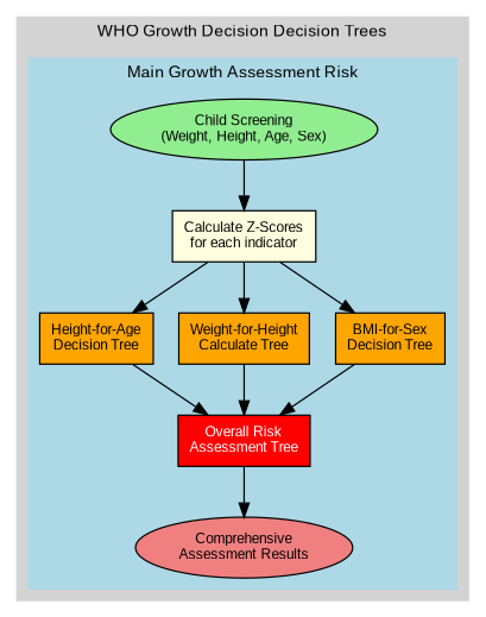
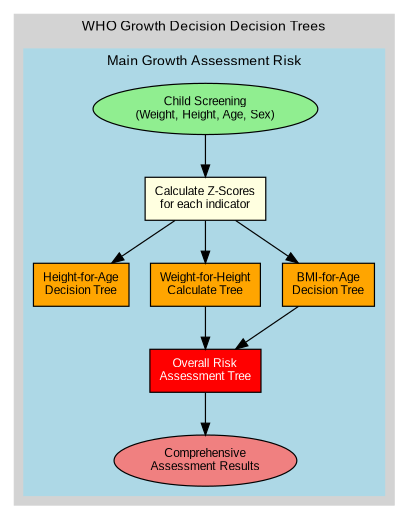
  digraph {
    bgcolor=white
    fontname=Arial
    fontsize=12
    rankdir=TB
    node [fillcolor=orange fontname=Arial fontsize=10 shape=box style=filled]
    edge [fontname=Arial fontsize=9]
    n1 [fillcolor=lightgreen label="Child Screening\n(Weight, Height, Age, Sex)" shape=ellipse]
    n2 [fillcolor=lightyellow label="Calculate Z-Scores\nfor each indicator"]
    n3 [label="Height-for-Age\nDecision Tree"]
    n4 [label="Weight-for-Height\nCalculate Tree"]
-   n5 [label="BMI-for-Sex\nDecision Tree"]
+   n5 [label="BMI-for-Age\nDecision Tree"]
    n6 [fillcolor=red fontcolor=white label="Overall Risk\nAssessment Tree"]
    n7 [fillcolor=lightcoral label="Comprehensive\nAssessment Results" shape=ellipse]
    subgraph cluster_1 {
      color=lightgray
      label="WHO Growth Decision Decision Trees"
      style=filled
      subgraph cluster_2 {
        color=lightblue
        label="Main Growth Assessment Risk"
        style=filled
        n1
        n2
        n3
        n4
        n5
        n6
        n7
      }
    }
    n1 -> n2
    n2 -> n3
    n2 -> n4
    n2 -> n5
-   n3 -> n6
    n4 -> n6
    n5 -> n6
    n6 -> n7
  }
